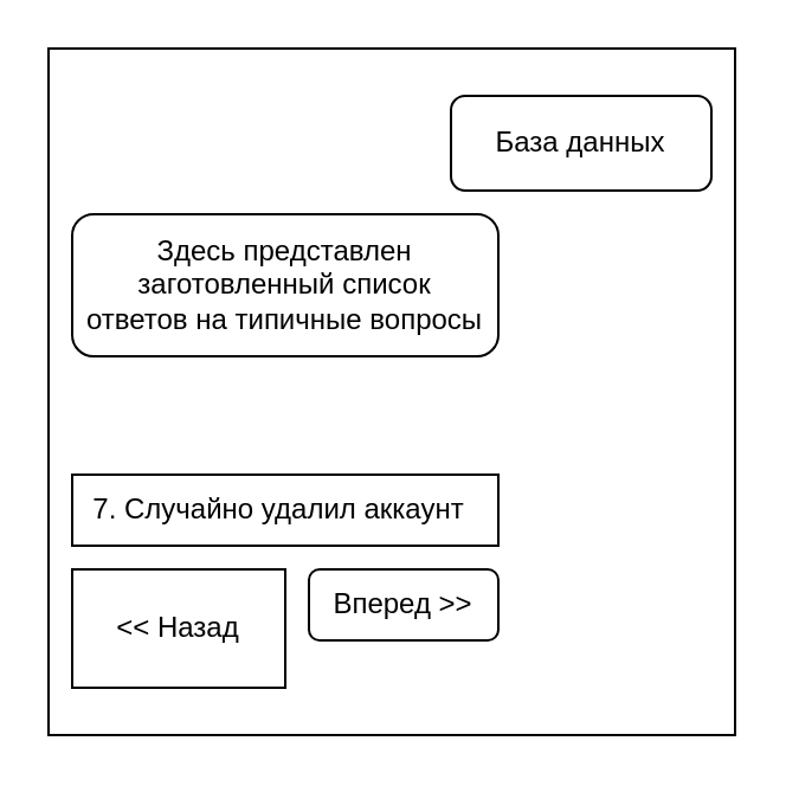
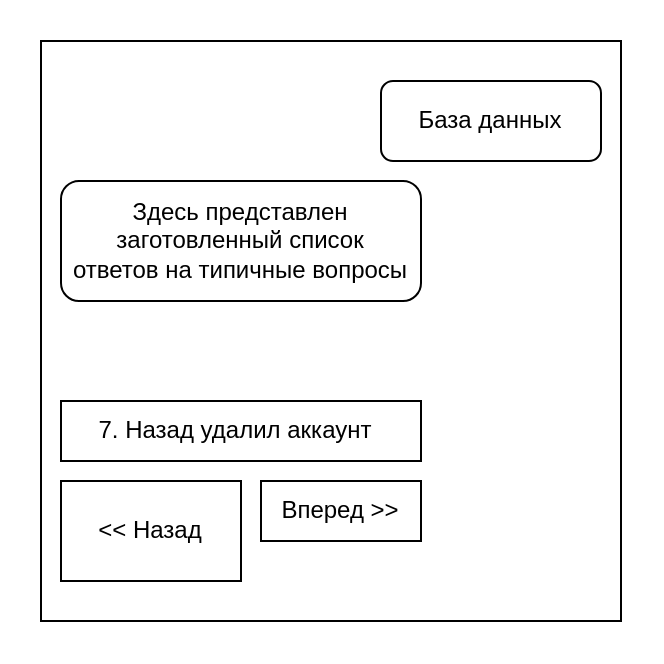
  <mxCell id="0" />
  <mxCell id="1" parent="0" />
  <mxCell id="2" value="" style="whiteSpace=wrap;html=1;aspect=fixed;" vertex="1" parent="1"><mxGeometry x="20" y="20" width="290" height="290" as="geometry" /></mxCell>
  <mxCell id="3" value="" style="rounded=1;whiteSpace=wrap;html=1;" vertex="1" parent="1"><mxGeometry x="190" y="40" width="110" height="40" as="geometry" /></mxCell>
  <mxCell id="4" value="База данных" style="text;html=1;strokeColor=none;fillColor=none;align=center;verticalAlign=middle;whiteSpace=wrap;rounded=0;" vertex="1" parent="1"><mxGeometry x="200" y="50" width="90" height="20" as="geometry" /></mxCell>
  <mxCell id="5" value="" style="rounded=1;whiteSpace=wrap;html=1;" vertex="1" parent="1"><mxGeometry x="30" y="90" width="180" height="60" as="geometry" /></mxCell>
  <mxCell id="6" value="Здесь представлен заготовленный список ответов на типичные вопросы" style="text;html=1;strokeColor=none;fillColor=none;align=center;verticalAlign=middle;whiteSpace=wrap;rounded=0;" vertex="1" parent="1"><mxGeometry x="35" y="100" width="170" height="40" as="geometry" /></mxCell>
  <mxCell id="7" value="" style="rounded=0;whiteSpace=wrap;html=1;" vertex="1" parent="1"><mxGeometry x="30" y="200" width="180" height="30" as="geometry" /></mxCell>
- <mxCell id="8" value="7. Случайно удалил аккаунт" style="text;html=1;strokeColor=none;fillColor=none;align=center;verticalAlign=middle;whiteSpace=wrap;rounded=0;" vertex="1" parent="1"><mxGeometry x="35" y="205" width="165" height="20" as="geometry" /></mxCell>
+ <mxCell id="8" value="7. Назад удалил аккаунт" style="text;html=1;strokeColor=none;fillColor=none;align=center;verticalAlign=middle;whiteSpace=wrap;rounded=0;" vertex="1" parent="1"><mxGeometry x="35" y="205" width="165" height="20" as="geometry" /></mxCell>
  <mxCell id="9" value="&amp;lt;&amp;lt; Назад" style="rounded=0;whiteSpace=wrap;html=1;" vertex="1" parent="1"><mxGeometry x="30" y="240" width="90" height="50" as="geometry" /></mxCell>
- <mxCell id="10" value="Вперед &amp;gt;&amp;gt;" style="whiteSpace=wrap;html=1;rounded=1;" vertex="1" parent="1"><mxGeometry x="130" y="240" width="80" height="30" as="geometry" /></mxCell>
+ <mxCell id="10" value="Вперед &amp;gt;&amp;gt;" style="rounded=0;whiteSpace=wrap;html=1;" vertex="1" parent="1"><mxGeometry x="130" y="240" width="80" height="30" as="geometry" /></mxCell>
